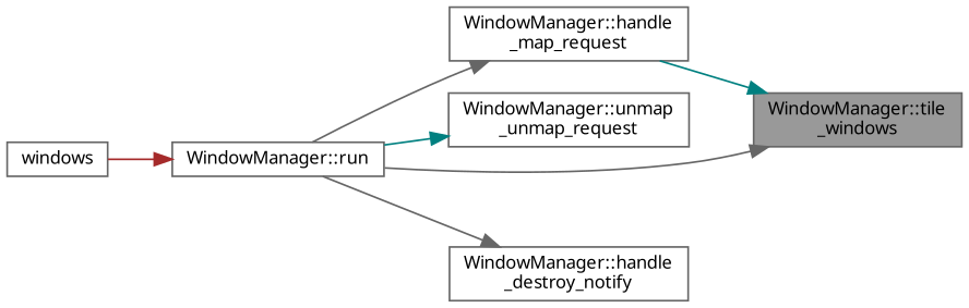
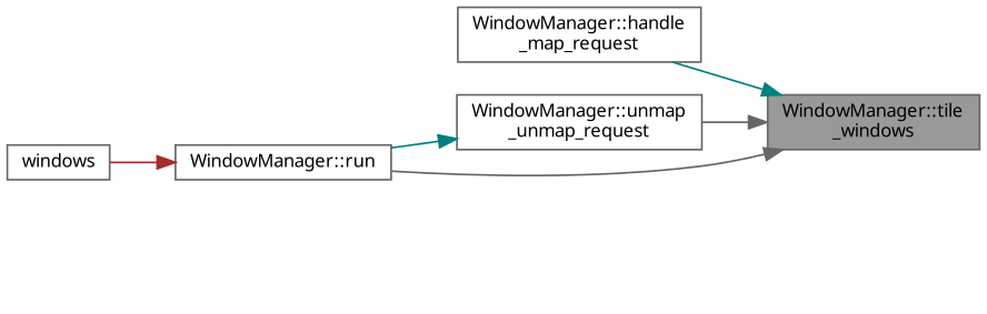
  digraph {
    fontname="Noto Sans"
    rankdir=RL
    node [color=grey40 fillcolor=white fontname="Noto Sans" fontsize=10 shape=box style=filled]
    edge [color=gray40 dir=back fontname="Noto Sans" fontsize=10 labelfontname=Helvetica labelfontsize=10 style=solid]
    n1 [color=gray40 fillcolor=grey60 fontcolor=black height=0.2 label="WindowManager::tile\l_windows" width=0.4]
    n2 [height=0.2 label="WindowManager::handle\l_map_request" width=0.4]
    n3 [height=0.2 label="WindowManager::unmap\l_unmap_request" width=0.4]
    n4 [height=0.2 label="WindowManager::run" width=0.4]
-   n5 [height=0.2 label="WindowManager::handle\l_destroy_notify" width=0.4]
    n6 [height=0.2 label=windows width=0.4]
    n1 -> n2 [color=teal]
+   n1 -> n3
    n1 -> n4
-   n2 -> n4
    n3 -> n4 [color=teal]
    n4 -> n6 [color=brown]
-   n5 -> n4
  }
